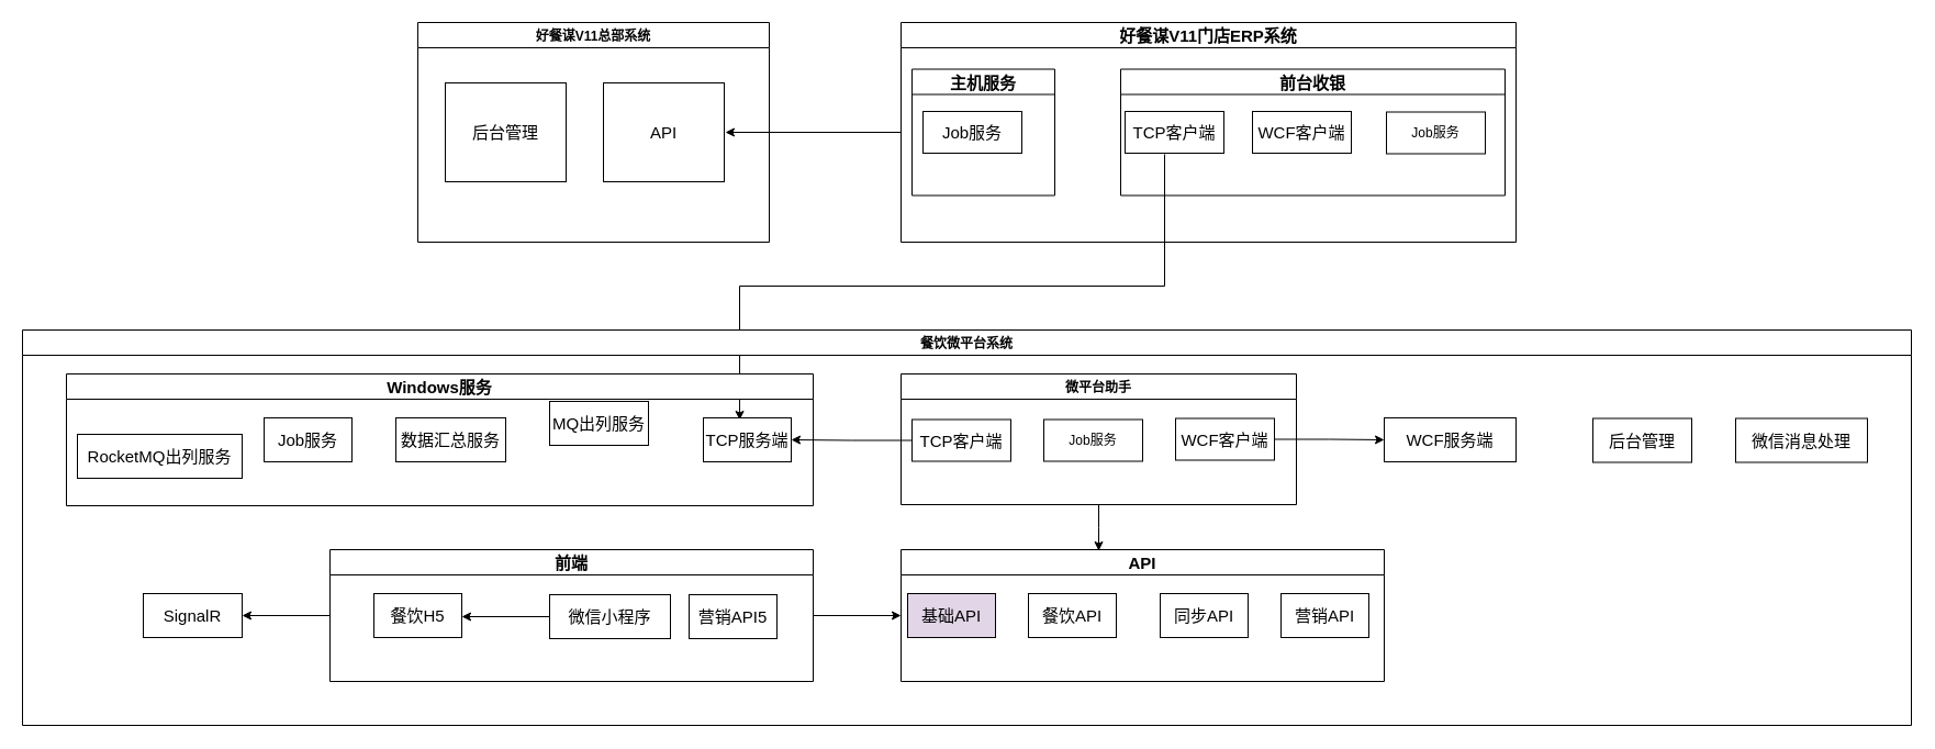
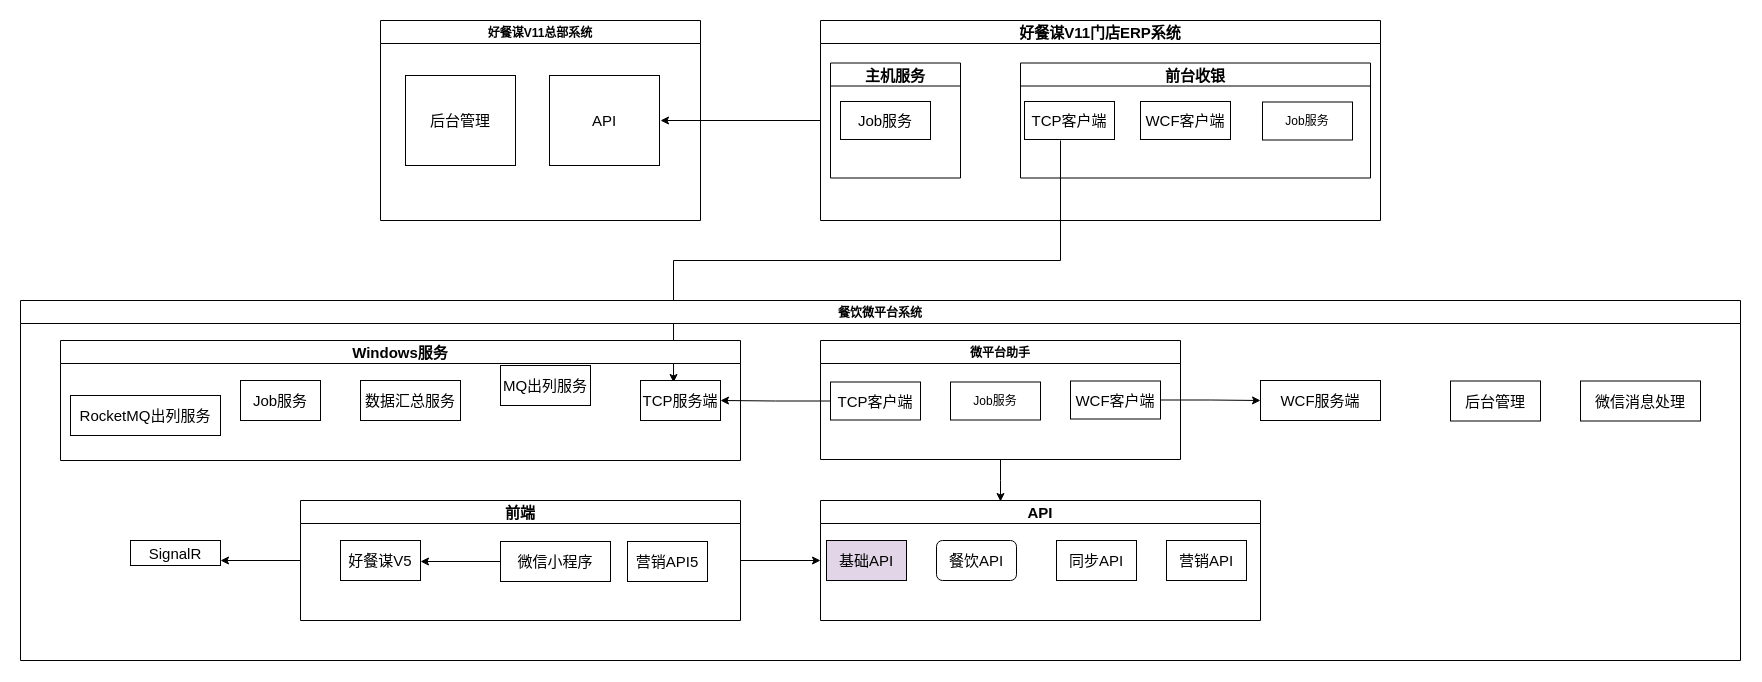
  <mxCell id="0" />
  <mxCell id="1" parent="0" />
  <mxCell id="2" value="" style="edgeStyle=none;rounded=0;jumpStyle=sharp;orthogonalLoop=1;jettySize=auto;html=1;fontSize=15;startArrow=none;startFill=0;endArrow=classic;endFill=1;" parent="1" source="4" edge="1"><mxGeometry relative="1" as="geometry"><mxPoint x="660" y="120" as="targetPoint" /></mxGeometry></mxCell>
  <mxCell id="3" value="" style="edgeStyle=none;rounded=0;jumpStyle=sharp;orthogonalLoop=1;jettySize=auto;html=1;fontSize=15;startArrow=none;startFill=0;endArrow=classic;endFill=1;entryX=0.413;entryY=0.05;entryDx=0;entryDy=0;entryPerimeter=0;" parent="1" target="21" edge="1"><mxGeometry relative="1" as="geometry"><mxPoint x="1100" y="300" as="targetPoint" /><mxPoint x="1060" y="140" as="sourcePoint" /><Array as="points"><mxPoint x="1060" y="260" /><mxPoint x="673" y="260" /></Array></mxGeometry></mxCell>
  <mxCell id="4" value="好餐谋V11门店ERP系统" style="swimlane;fontSize=15;" parent="1" vertex="1"><mxGeometry x="820" y="20" width="560" height="200" as="geometry"><mxRectangle width="160" height="23" as="alternateBounds" /></mxGeometry></mxCell>
  <mxCell id="5" value="前台收银" style="swimlane;fontSize=15;" parent="4" vertex="1"><mxGeometry x="200" y="42.5" width="350" height="115" as="geometry"><mxRectangle x="200" y="42.5" width="90" height="23" as="alternateBounds" /></mxGeometry></mxCell>
  <mxCell id="6" value="TCP客户端" style="whiteSpace=wrap;html=1;fontSize=15;" parent="5" vertex="1"><mxGeometry x="4" y="38.5" width="90" height="38" as="geometry" /></mxCell>
  <mxCell id="7" value="WCF客户端" style="whiteSpace=wrap;html=1;fontSize=15;" parent="5" vertex="1"><mxGeometry x="120" y="38.5" width="90" height="38" as="geometry" /></mxCell>
  <mxCell id="8" value="Job服务" style="whiteSpace=wrap;html=1;" parent="5" vertex="1"><mxGeometry x="242" y="39" width="90" height="38" as="geometry" /></mxCell>
  <mxCell id="9" value="主机服务" style="swimlane;fontSize=15;" parent="4" vertex="1"><mxGeometry x="10" y="42.5" width="130" height="115" as="geometry"><mxRectangle x="10" y="42.5" width="90" height="23" as="alternateBounds" /></mxGeometry></mxCell>
  <mxCell id="10" value="Job服务" style="rounded=0;whiteSpace=wrap;html=1;fontSize=15;" parent="9" vertex="1"><mxGeometry x="10" y="38.5" width="90" height="38" as="geometry" /></mxCell>
  <mxCell id="11" value="好餐谋V11总部系统" style="swimlane;" parent="1" vertex="1"><mxGeometry x="380" y="20" width="320" height="200" as="geometry" /></mxCell>
  <mxCell id="12" value="后台管理" style="whiteSpace=wrap;html=1;fontSize=15;" parent="11" vertex="1"><mxGeometry x="25" y="55" width="110" height="90" as="geometry" /></mxCell>
  <mxCell id="13" value="API" style="whiteSpace=wrap;html=1;fontSize=15;" parent="11" vertex="1"><mxGeometry x="169" y="55" width="110" height="90" as="geometry" /></mxCell>
  <mxCell id="14" value="餐饮微平台系统" style="swimlane;" parent="1" vertex="1"><mxGeometry x="20" y="300" width="1720" height="360" as="geometry" /></mxCell>
  <mxCell id="15" value="API" style="swimlane;fontSize=15;" parent="14" vertex="1"><mxGeometry x="800" y="200" width="440" height="120" as="geometry" /></mxCell>
  <mxCell id="16" value="基础API" style="rounded=0;whiteSpace=wrap;html=1;fontSize=15;fillColor=#e1d5e7;" parent="15" vertex="1"><mxGeometry x="6" y="40" width="80" height="40" as="geometry" /></mxCell>
- <mxCell id="17" value="餐饮API" style="rounded=0;whiteSpace=wrap;html=1;fontSize=15;" parent="15" vertex="1"><mxGeometry x="116" y="40" width="80" height="40" as="geometry" /></mxCell>
+ <mxCell id="17" value="餐饮API" style="whiteSpace=wrap;html=1;fontSize=15;rounded=1;" parent="15" vertex="1"><mxGeometry x="116" y="40" width="80" height="40" as="geometry" /></mxCell>
  <mxCell id="18" value="同步API" style="rounded=0;whiteSpace=wrap;html=1;fontSize=15;" parent="15" vertex="1"><mxGeometry x="236" y="40" width="80" height="40" as="geometry" /></mxCell>
  <mxCell id="19" value="营销API" style="rounded=0;whiteSpace=wrap;html=1;fontSize=15;" parent="15" vertex="1"><mxGeometry x="346" y="40" width="80" height="40" as="geometry" /></mxCell>
  <mxCell id="20" value="Windows服务" style="swimlane;fontSize=15;" parent="14" vertex="1"><mxGeometry x="40" y="40" width="680" height="120" as="geometry" /></mxCell>
  <mxCell id="21" value="TCP服务端" style="rounded=0;whiteSpace=wrap;html=1;fontSize=15;" parent="20" vertex="1"><mxGeometry x="580" y="40" width="80" height="40" as="geometry" /></mxCell>
  <mxCell id="22" value="Job服务" style="rounded=0;whiteSpace=wrap;html=1;fontSize=15;" parent="20" vertex="1"><mxGeometry x="180" y="40" width="80" height="40" as="geometry" /></mxCell>
  <mxCell id="23" value="数据汇总服务" style="rounded=0;whiteSpace=wrap;html=1;fontSize=15;" parent="20" vertex="1"><mxGeometry x="300" y="40" width="100" height="40" as="geometry" /></mxCell>
  <mxCell id="24" value="MQ出列服务" style="rounded=0;whiteSpace=wrap;html=1;fontSize=15;" parent="20" vertex="1"><mxGeometry x="440" y="25" width="90" height="40" as="geometry" /></mxCell>
  <mxCell id="25" value="RocketMQ出列服务" style="rounded=0;whiteSpace=wrap;html=1;fontSize=15;" parent="20" vertex="1"><mxGeometry x="10" y="55" width="150" height="40" as="geometry" /></mxCell>
  <mxCell id="26" value="WCF服务端" style="rounded=0;whiteSpace=wrap;html=1;fontSize=15;" parent="14" vertex="1"><mxGeometry x="1240" y="80" width="120" height="40" as="geometry" /></mxCell>
  <mxCell id="27" value="后台管理" style="rounded=0;whiteSpace=wrap;html=1;fontSize=15;" parent="14" vertex="1"><mxGeometry x="1430" y="80.5" width="90" height="40" as="geometry" /></mxCell>
  <mxCell id="28" value="" style="edgeStyle=none;rounded=0;jumpStyle=sharp;orthogonalLoop=1;jettySize=auto;html=1;fontSize=15;startArrow=none;startFill=0;endArrow=classic;endFill=1;" parent="14" source="30" edge="1"><mxGeometry relative="1" as="geometry"><mxPoint x="800" y="260" as="targetPoint" /></mxGeometry></mxCell>
  <mxCell id="29" value="" style="edgeStyle=none;rounded=0;jumpStyle=sharp;orthogonalLoop=1;jettySize=auto;html=1;fontSize=15;startArrow=none;startFill=0;endArrow=classic;endFill=1;" parent="14" source="30" edge="1"><mxGeometry relative="1" as="geometry"><mxPoint x="200" y="260" as="targetPoint" /></mxGeometry></mxCell>
  <mxCell id="30" value="前端" style="swimlane;fontSize=15;" parent="14" vertex="1"><mxGeometry x="280" y="200" width="440" height="120" as="geometry" /></mxCell>
- <mxCell id="31" value="餐饮H5" style="rounded=0;whiteSpace=wrap;html=1;fontSize=15;" parent="30" vertex="1"><mxGeometry x="40" y="40" width="80" height="40" as="geometry" /></mxCell>
+ <mxCell id="31" value="好餐谋V5" style="rounded=0;whiteSpace=wrap;html=1;fontSize=15;" parent="30" vertex="1"><mxGeometry x="40" y="40" width="80" height="40" as="geometry" /></mxCell>
  <mxCell id="32" value="" style="edgeStyle=none;rounded=0;jumpStyle=sharp;orthogonalLoop=1;jettySize=auto;html=1;fontSize=15;startArrow=none;startFill=0;endArrow=classic;endFill=1;" parent="30" source="33" edge="1"><mxGeometry relative="1" as="geometry"><mxPoint x="120" y="61" as="targetPoint" /></mxGeometry></mxCell>
  <mxCell id="33" value="微信小程序" style="rounded=0;whiteSpace=wrap;html=1;fontSize=15;aspect=fixed;" parent="30" vertex="1"><mxGeometry x="200" y="41" width="110" height="40" as="geometry" /></mxCell>
  <mxCell id="34" value="营销API5" style="rounded=0;whiteSpace=wrap;html=1;fontSize=15;" parent="30" vertex="1"><mxGeometry x="327" y="41" width="80" height="40" as="geometry" /></mxCell>
- <mxCell id="35" value="SignalR" style="rounded=0;whiteSpace=wrap;html=1;fontSize=15;" parent="14" vertex="1"><mxGeometry x="110" y="240" width="90" height="40" as="geometry" /></mxCell>
+ <mxCell id="35" value="SignalR" style="rounded=0;whiteSpace=wrap;html=1;fontSize=15;" parent="14" vertex="1"><mxGeometry x="110" y="240" width="90" height="25" as="geometry" /></mxCell>
  <mxCell id="36" value="微信消息处理" style="rounded=0;whiteSpace=wrap;html=1;fontSize=15;" parent="14" vertex="1"><mxGeometry x="1560" y="80.5" width="120" height="40" as="geometry" /></mxCell>
  <mxCell id="37" value="" style="edgeStyle=orthogonalEdgeStyle;rounded=0;orthogonalLoop=1;jettySize=auto;html=1;" edge="1" parent="14" source="38"><mxGeometry relative="1" as="geometry"><mxPoint x="980" y="201" as="targetPoint" /></mxGeometry></mxCell>
  <mxCell id="38" value="微平台助手" style="swimlane;" vertex="1" parent="14"><mxGeometry x="800" y="40" width="360" height="119" as="geometry" /></mxCell>
  <mxCell id="39" value="TCP客户端" style="whiteSpace=wrap;html=1;fontSize=15;" vertex="1" parent="38"><mxGeometry x="10" y="41.5" width="90" height="38" as="geometry" /></mxCell>
  <mxCell id="40" value="WCF客户端" style="whiteSpace=wrap;html=1;fontSize=15;" vertex="1" parent="38"><mxGeometry x="250" y="40.5" width="90" height="38" as="geometry" /></mxCell>
  <mxCell id="41" value="Job服务" style="whiteSpace=wrap;html=1;" vertex="1" parent="38"><mxGeometry x="130" y="41.5" width="90" height="38" as="geometry" /></mxCell>
  <mxCell id="42" value="" style="edgeStyle=orthogonalEdgeStyle;rounded=0;orthogonalLoop=1;jettySize=auto;html=1;entryX=1;entryY=0.5;entryDx=0;entryDy=0;" edge="1" parent="14" source="39" target="21"><mxGeometry relative="1" as="geometry"><mxPoint x="730" y="100.5" as="targetPoint" /></mxGeometry></mxCell>
  <mxCell id="43" value="" style="edgeStyle=orthogonalEdgeStyle;rounded=0;orthogonalLoop=1;jettySize=auto;html=1;entryX=0;entryY=0.5;entryDx=0;entryDy=0;" edge="1" parent="14" source="40" target="26"><mxGeometry relative="1" as="geometry"><mxPoint x="1230" y="100" as="targetPoint" /></mxGeometry></mxCell>
